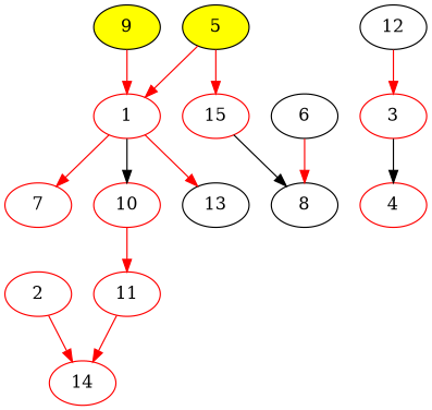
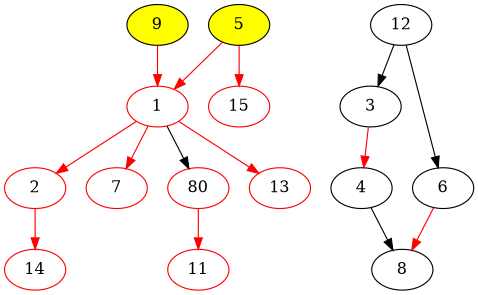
  digraph {
    node [color=red]
    edge [color=red]
    1
    2
    7
-   10
-   13 [color=black]
+   10 [label=80]
+   13
    14
    11
-   3
-   4
+   3 [color=black]
+   4 [color=black]
    8 [color=black]
    5 [fillcolor=yellow style=filled color=""]
    15
    6 [color=black]
    9 [fillcolor=yellow style=filled color=""]
    12 [color=black]
+   1 -> 2
    1 -> 7
    1 -> 10 [color=black]
    1 -> 13
    2 -> 14
    10 -> 11
-   11 -> 14
-   3 -> 4 [color=""]
-   15 -> 8 [color=""]
+   3 -> 4
+   4 -> 8 [color=""]
    5 -> 1
    5 -> 15
    6 -> 8
    9 -> 1
-   12 -> 3
+   12 -> 3 [color=""]
+   12 -> 6 [color=""]
  }
